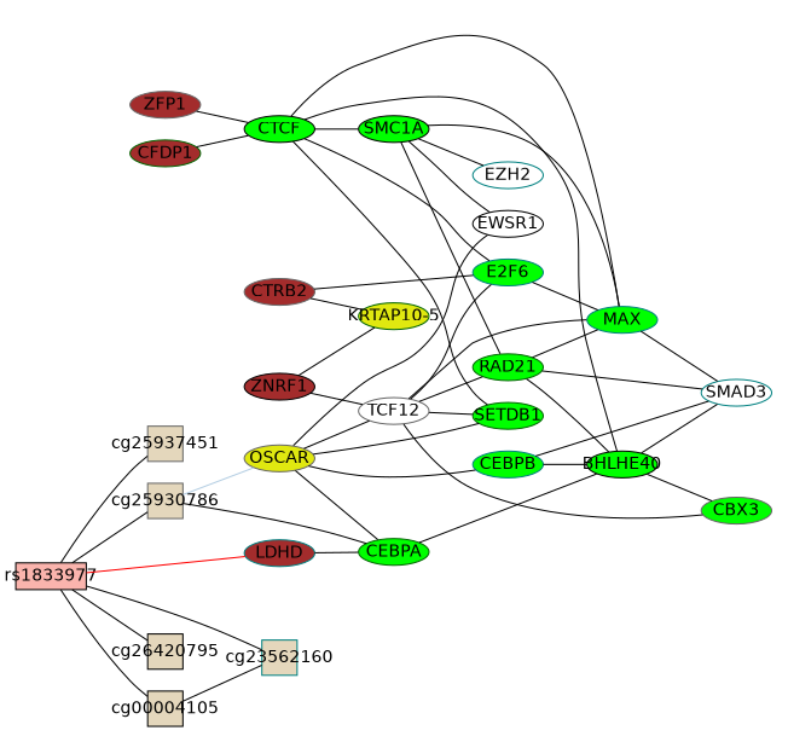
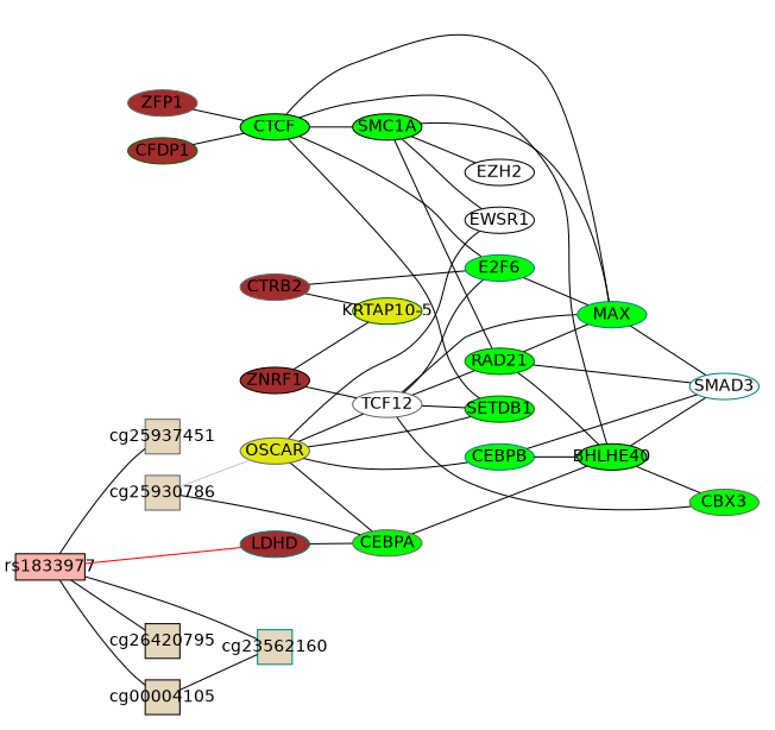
  graph {
    fontcolor=black
    rank=same
    rankdir=LR
    root=rs1833977
    splines=TRUE
    node [color=black fillcolor=green fixedsize=TRUE fontcolor=black fontname=helvetica fontsize=14 shape=ellipse style=filled]
    edge [arrowhead=none arrowsize=1 arrowtail=none color=black dir=none fontcolor=black fontsize=14 headport=center labelfontsize=11 minlen=1 style=solid weight=1]
    n1 [fillcolor="#fab4ad" height=0.3 label=rs1833977 shape=box width=0.8]
    cg00004105 [fillcolor="#e4d7bc" height=0.4 shape=box width=0.4]
    cg25937451 [color=gray40 fillcolor="#e4d7bc" height=0.4 shape=box width=0.4]
    cg25930786 [color=gray40 fillcolor="#e4d7bc" height=0.4 shape=box width=0.4]
    cg26420795 [fillcolor="#e4d7bc" height=0.4 shape=box width=0.4]
    cg23562160 [color=teal fillcolor="#e4d7bc" height=0.4 shape=box width=0.4]
    n7 [color=teal fillcolor="#a32c2c" height=0.3 label=LDHD width=0.8]
    n8 [color=gray40 fillcolor="#e0e810" height=0.3 label=OSCAR width=0.8]
-   n9 [color=darkgreen height=0.3 label=CEBPA width=0.8]
+   n9 [color=gray40 height=0.3 label=CEBPA width=0.8]
    n10 [color=gray40 fillcolor="#ffffff" height=0.3 label=TCF12 width=0.8]
    n11 [color=teal height=0.3 label=CEBPB width=0.8]
    n12 [color=darkgreen height=0.3 label=SETDB1 width=0.8]
    n13 [fillcolor="#ffffff" height=0.3 label=EWSR1 width=0.8]
    n14 [height=0.3 label=BHLHE40 width=0.8]
    n15 [color=gray40 fillcolor="#a32c2c" height=0.3 label=ZFP1 width=0.8]
    n16 [height=0.3 label=CTCF width=0.8]
    n17 [color=teal height=0.3 label=E2F6 width=0.8]
    n18 [height=0.3 label=SMC1A width=0.8]
    n19 [color=teal height=0.3 label=MAX width=0.8]
    n20 [color=darkgreen fillcolor="#a32c2c" height=0.3 label=CFDP1 width=0.8]
    n21 [color=gray40 fillcolor="#a32c2c" height=0.3 label=CTRB2 width=0.8]
    n22 [color=darkgreen fillcolor="#e0e810" height=0.3 label="KRTAP10-5" width=0.8]
    n23 [fillcolor="#a32c2c" height=0.3 label=ZNRF1 width=0.8]
    n24 [color=gray40 height=0.3 label=CBX3 width=0.8]
    n25 [color=darkgreen height=0.3 label=RAD21 width=0.8]
    n26 [color=teal fillcolor="#ffffff" height=0.3 label=SMAD3 width=0.8]
-   n27 [color=teal fillcolor="#ffffff" height=0.3 label=EZH2 width=0.8]
+   n27 [fillcolor="#ffffff" height=0.3 label=EZH2 width=0.8]
    n1 -- cg00004105
    n1 -- cg25937451
-   n1 -- cg25930786
    n1 -- cg26420795
    n1 -- cg23562160
    n1 -- n7 [color=red]
    cg00004105 -- cg23562160
    cg25930786 -- n8 [color="#b3cde2"]
    cg25930786 -- n9
    n7 -- n9
    n8 -- n9
    n8 -- n10
    n8 -- n11
    n8 -- n12
    n8 -- n13
    n9 -- n14
    n10 -- n12
    n10 -- n17
    n10 -- n19
    n10 -- n24
    n10 -- n25
    n11 -- n14
    n11 -- n26
    n14 -- n24
    n14 -- n26
    n15 -- n16
    n16 -- n12
    n16 -- n14
    n16 -- n17
    n16 -- n18
    n16 -- n19
    n17 -- n19
    n18 -- n13
    n18 -- n19
    n18 -- n25
    n18 -- n27
    n19 -- n26
    n20 -- n16
    n21 -- n17
    n21 -- n22
    n23 -- n10
    n23 -- n22
    n25 -- n14
    n25 -- n19
    n25 -- n26
  }
